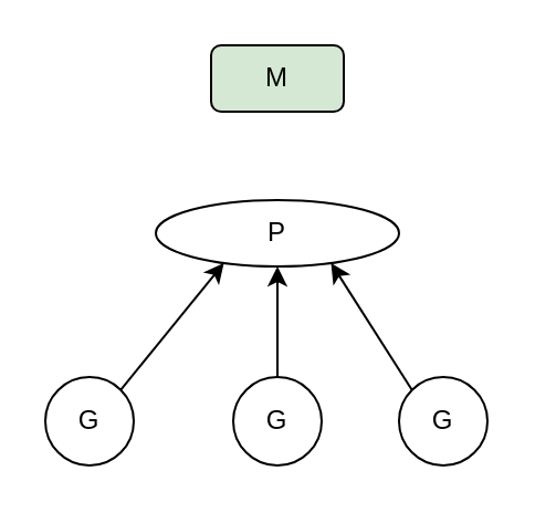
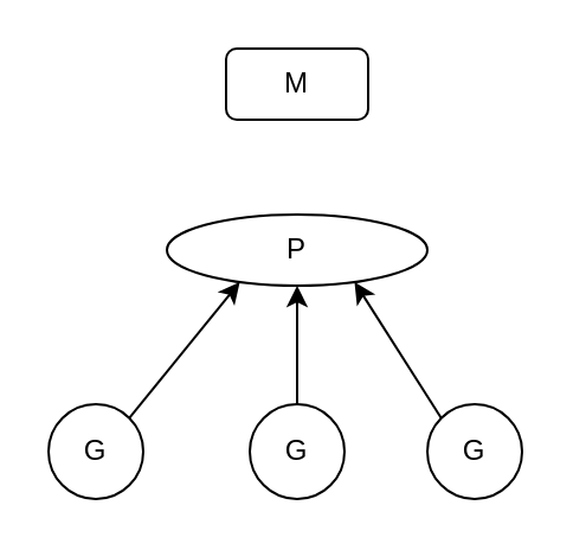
  <mxCell id="0" />
  <mxCell id="1" parent="0" />
- <mxCell id="2" value="M" style="rounded=1;whiteSpace=wrap;html=1;fillColor=#d5e8d4;" vertex="1" parent="1"><mxGeometry x="95" y="20" width="60" height="30" as="geometry" /></mxCell>
+ <mxCell id="2" value="M" style="rounded=1;whiteSpace=wrap;html=1;" vertex="1" parent="1"><mxGeometry x="95" y="20" width="60" height="30" as="geometry" /></mxCell>
  <mxCell id="3" value="P" style="ellipse;whiteSpace=wrap;html=1;" vertex="1" parent="1"><mxGeometry x="70" y="90" width="110" height="30" as="geometry" /></mxCell>
  <mxCell id="4" style="edgeStyle=none;html=1;exitX=1;exitY=0;exitDx=0;exitDy=0;entryX=0.25;entryY=1;entryDx=0;entryDy=0;" edge="1" parent="1" source="5" target="3"><mxGeometry relative="1" as="geometry" /></mxCell>
  <mxCell id="5" value="G" style="ellipse;whiteSpace=wrap;html=1;aspect=fixed;" vertex="1" parent="1"><mxGeometry x="20" y="170" width="40" height="40" as="geometry" /></mxCell>
  <mxCell id="6" style="edgeStyle=none;html=1;exitX=0.5;exitY=0;exitDx=0;exitDy=0;entryX=0.5;entryY=1;entryDx=0;entryDy=0;" edge="1" parent="1" source="7" target="3"><mxGeometry relative="1" as="geometry" /></mxCell>
  <mxCell id="7" value="G" style="ellipse;whiteSpace=wrap;html=1;aspect=fixed;" vertex="1" parent="1"><mxGeometry x="105" y="170" width="40" height="40" as="geometry" /></mxCell>
  <mxCell id="8" style="edgeStyle=none;html=1;exitX=0;exitY=0;exitDx=0;exitDy=0;entryX=0.75;entryY=1;entryDx=0;entryDy=0;" edge="1" parent="1" source="9" target="3"><mxGeometry relative="1" as="geometry" /></mxCell>
  <mxCell id="9" value="G" style="ellipse;whiteSpace=wrap;html=1;aspect=fixed;" vertex="1" parent="1"><mxGeometry x="180" y="170" width="40" height="40" as="geometry" /></mxCell>
